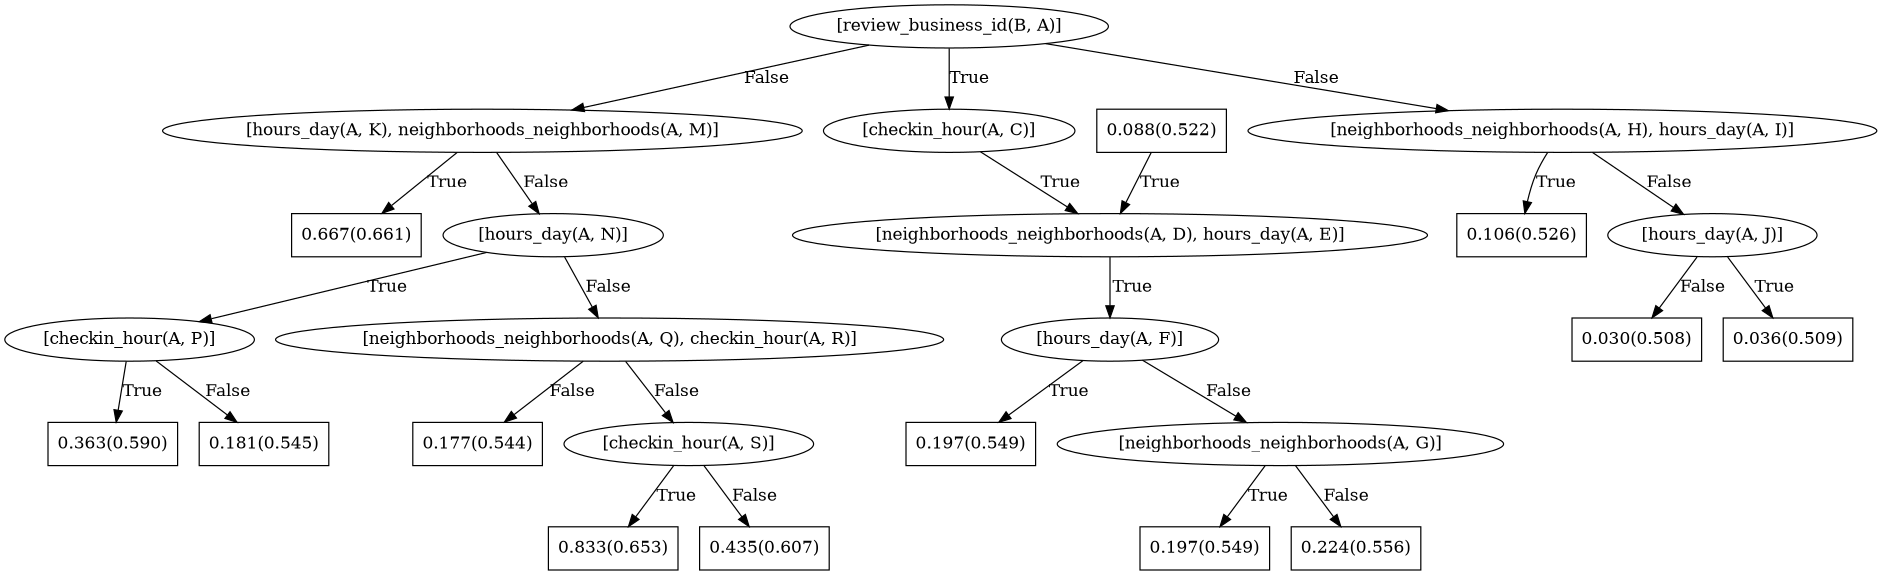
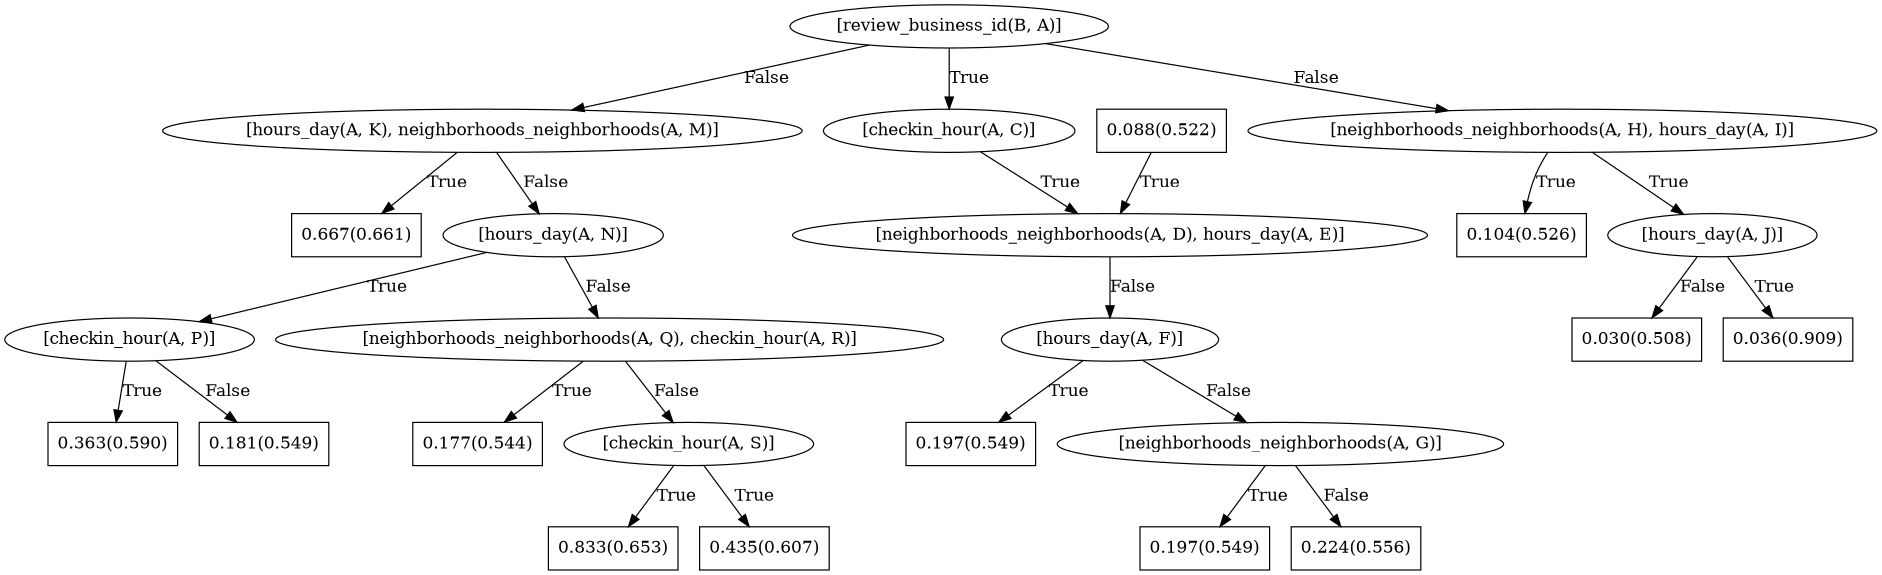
  digraph {
    node [shape=box]
    n1 [label="[review_business_id(B, A)]" shape=""]
    n2 [label="[checkin_hour(A, C)]" shape=""]
    n3 [label="[hours_day(A, K), neighborhoods_neighborhoods(A, M)]" shape=""]
    n4 [label="[neighborhoods_neighborhoods(A, H), hours_day(A, I)]" shape=""]
    n5 [label="[neighborhoods_neighborhoods(A, D), hours_day(A, E)]" shape=""]
    n6 [label="0.667(0.661)"]
    n7 [label="[hours_day(A, N)]" shape=""]
    n8 [label="[hours_day(A, F)]" shape=""]
-   n9 [label="0.106(0.526)"]
+   n9 [label="0.104(0.526)"]
    n10 [label="[hours_day(A, J)]" shape=""]
    n11 [label="[checkin_hour(A, P)]" shape=""]
    n12 [label="[neighborhoods_neighborhoods(A, Q), checkin_hour(A, R)]" shape=""]
    n13 [label="0.088(0.522)"]
    n14 [label="0.197(0.549)"]
    n15 [label="[neighborhoods_neighborhoods(A, G)]" shape=""]
-   n16 [label="0.036(0.509)"]
+   n16 [label="0.036(0.909)"]
    n17 [label="0.030(0.508)"]
    n18 [label="0.197(0.549)"]
    n19 [label="0.224(0.556)"]
    n20 [label="0.363(0.590)"]
-   n21 [label="0.181(0.545)"]
+   n21 [label="0.181(0.549)"]
    n22 [label="0.177(0.544)"]
    n23 [label="[checkin_hour(A, S)]" shape=""]
    n24 [label="0.833(0.653)"]
    n25 [label="0.435(0.607)"]
    n1 -> n2 [label=True]
    n1 -> n3 [label=False]
    n1 -> n4 [label=False]
    n2 -> n5 [label=True]
    n3 -> n6 [label=True]
    n3 -> n7 [label=False]
    n4 -> n9 [label=True]
-   n4 -> n10 [label=False]
-   n5 -> n8 [label=True]
+   n4 -> n10 [label=True]
+   n5 -> n8 [label=False]
    n7 -> n11 [label=True]
    n7 -> n12 [label=False]
    n8 -> n14 [label=True]
    n8 -> n15 [label=False]
    n10 -> n16 [label=True]
    n10 -> n17 [label=False]
    n11 -> n20 [label=True]
    n11 -> n21 [label=False]
-   n12 -> n22 [label=False]
+   n12 -> n22 [label=True]
    n12 -> n23 [label=False]
    n13 -> n5 [label=True]
    n15 -> n18 [label=True]
    n15 -> n19 [label=False]
    n23 -> n24 [label=True]
-   n23 -> n25 [label=False]
+   n23 -> n25 [label=True]
  }
